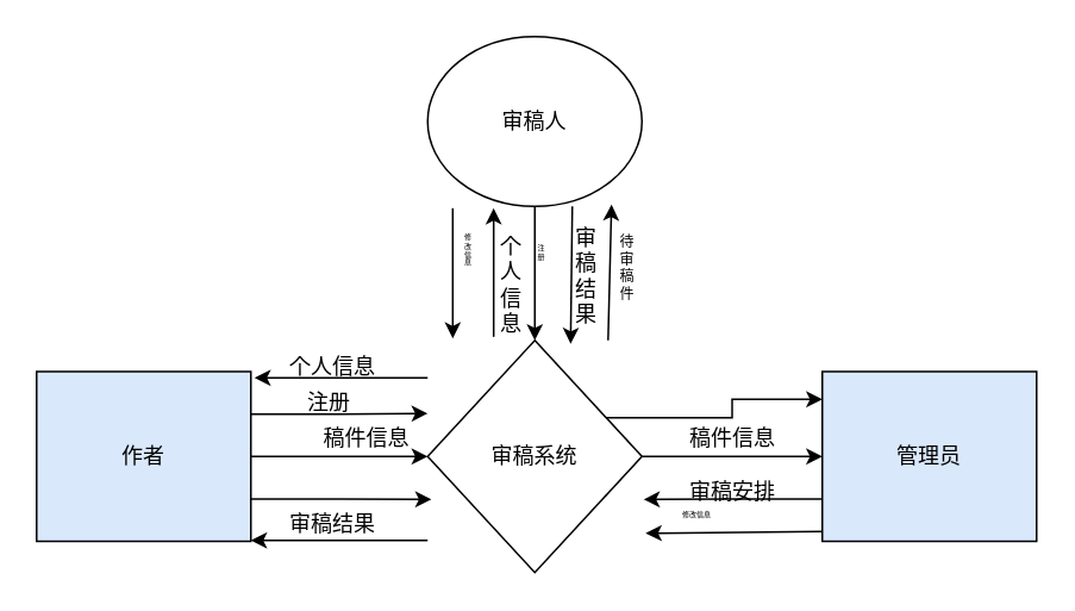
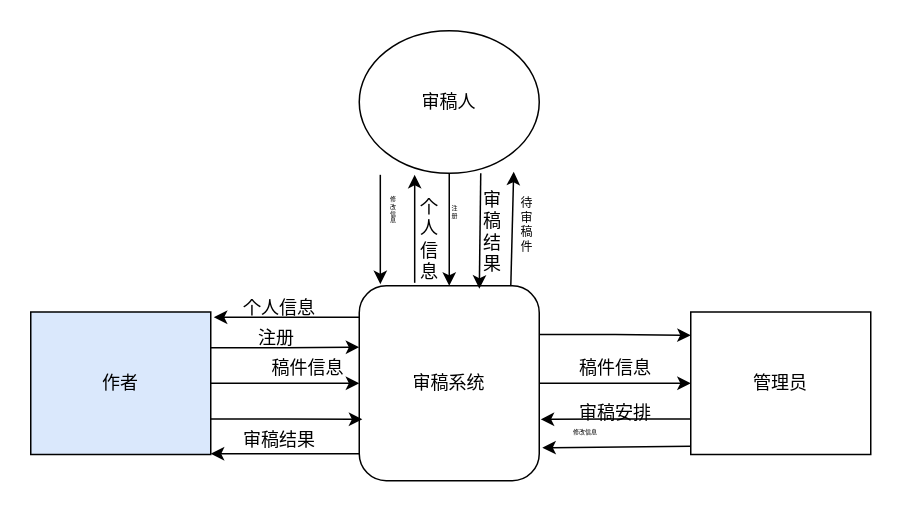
  <mxCell id="0" />
  <mxCell id="1" parent="0" />
  <mxCell id="2" style="edgeStyle=orthogonalEdgeStyle;rounded=0;orthogonalLoop=1;jettySize=auto;html=1;exitX=1;exitY=0.25;exitDx=0;exitDy=0;entryX=0;entryY=0.163;entryDx=0;entryDy=0;entryPerimeter=0;" parent="1" source="4" target="10" edge="1"><mxGeometry relative="1" as="geometry" /></mxCell>
  <mxCell id="3" style="edgeStyle=orthogonalEdgeStyle;rounded=0;orthogonalLoop=1;jettySize=auto;html=1;exitX=1;exitY=0.5;exitDx=0;exitDy=0;entryX=0;entryY=0.5;entryDx=0;entryDy=0;" parent="1" source="4" target="10" edge="1"><mxGeometry relative="1" as="geometry" /></mxCell>
- <mxCell id="4" value="审稿系统" style="rhombus;whiteSpace=wrap;html=1;" parent="1" vertex="1"><mxGeometry x="239" y="190" width="120" height="130" as="geometry" /></mxCell>
+ <mxCell id="4" value="审稿系统" style="rounded=1;whiteSpace=wrap;html=1;" parent="1" vertex="1"><mxGeometry x="239" y="190" width="120" height="130" as="geometry" /></mxCell>
  <mxCell id="5" style="edgeStyle=orthogonalEdgeStyle;rounded=0;orthogonalLoop=1;jettySize=auto;html=1;exitX=1;exitY=0.25;exitDx=0;exitDy=0;entryX=0;entryY=0.315;entryDx=0;entryDy=0;entryPerimeter=0;" parent="1" source="8" target="4" edge="1"><mxGeometry relative="1" as="geometry" /></mxCell>
  <mxCell id="6" style="edgeStyle=orthogonalEdgeStyle;rounded=0;orthogonalLoop=1;jettySize=auto;html=1;exitX=1;exitY=0.5;exitDx=0;exitDy=0;entryX=0;entryY=0.5;entryDx=0;entryDy=0;" parent="1" source="8" target="4" edge="1"><mxGeometry relative="1" as="geometry" /></mxCell>
  <mxCell id="7" style="edgeStyle=orthogonalEdgeStyle;rounded=0;orthogonalLoop=1;jettySize=auto;html=1;exitX=1;exitY=0.75;exitDx=0;exitDy=0;entryX=0.017;entryY=0.685;entryDx=0;entryDy=0;entryPerimeter=0;" parent="1" source="8" target="4" edge="1"><mxGeometry relative="1" as="geometry" /></mxCell>
  <mxCell id="8" value="作者" style="rounded=0;whiteSpace=wrap;html=1;fillColor=#dae8fc;" parent="1" vertex="1"><mxGeometry x="20" y="207.5" width="120" height="95" as="geometry" /></mxCell>
  <mxCell id="9" style="edgeStyle=orthogonalEdgeStyle;rounded=0;orthogonalLoop=1;jettySize=auto;html=1;exitX=0;exitY=0.75;exitDx=0;exitDy=0;entryX=1.008;entryY=0.685;entryDx=0;entryDy=0;entryPerimeter=0;" parent="1" source="10" target="4" edge="1"><mxGeometry relative="1" as="geometry" /></mxCell>
- <mxCell id="10" value="管理员" style="rounded=0;whiteSpace=wrap;html=1;fillColor=#dae8fc;" parent="1" vertex="1"><mxGeometry x="460" y="207.5" width="120" height="95" as="geometry" /></mxCell>
+ <mxCell id="10" value="管理员" style="rounded=0;whiteSpace=wrap;html=1;" parent="1" vertex="1"><mxGeometry x="460" y="207.5" width="120" height="95" as="geometry" /></mxCell>
  <mxCell id="11" value="审稿人" style="ellipse;whiteSpace=wrap;html=1;" parent="1" vertex="1"><mxGeometry x="239" width="120" height="95" as="geometry" y="20" /></mxCell>
  <mxCell id="12" value="注册" style="text;html=1;resizable=0;points=[];autosize=1;align=left;verticalAlign=top;spacingTop=-4;" parent="1" vertex="1"><mxGeometry x="169.5" y="215" width="40" height="20" as="geometry" /></mxCell>
  <mxCell id="13" value="稿件信息" style="text;html=1;resizable=0;points=[];autosize=1;align=left;verticalAlign=top;spacingTop=-4;" parent="1" vertex="1"><mxGeometry x="179" y="235" width="60" height="20" as="geometry" /></mxCell>
  <mxCell id="14" value="审稿结果" style="text;html=1;resizable=0;points=[];autosize=1;align=left;verticalAlign=top;spacingTop=-4;" parent="1" vertex="1"><mxGeometry x="159.5" y="282.5" width="60" height="20" as="geometry" /></mxCell>
  <mxCell id="15" value="审&lt;br&gt;稿&lt;br&gt;结&lt;br&gt;果" style="text;html=1;resizable=0;points=[];autosize=1;align=left;verticalAlign=top;spacingTop=-4;" parent="1" vertex="1"><mxGeometry x="320" y="122.5" width="30" height="60" as="geometry" /></mxCell>
  <mxCell id="16" value="&lt;font style=&quot;font-size: 8px&quot;&gt;待&lt;br&gt;审&lt;br&gt;稿&lt;br&gt;件&lt;br&gt;&lt;/font&gt;" style="text;html=1;resizable=0;points=[];autosize=1;align=left;verticalAlign=top;spacingTop=-4;fontSize=4;" parent="1" vertex="1"><mxGeometry x="345" y="128" width="30" height="20" as="geometry" /></mxCell>
  <mxCell id="17" value="稿件信息" style="text;html=1;resizable=0;points=[];autosize=1;align=left;verticalAlign=top;spacingTop=-4;" parent="1" vertex="1"><mxGeometry x="384" y="235" width="60" height="20" as="geometry" /></mxCell>
  <mxCell id="18" value="审稿安排" style="text;html=1;resizable=0;points=[];autosize=1;align=left;verticalAlign=top;spacingTop=-4;" parent="1" vertex="1"><mxGeometry x="384" y="265" width="60" height="20" as="geometry" /></mxCell>
  <mxCell id="19" value="个人信息" style="text;html=1;resizable=0;points=[];autosize=1;align=left;verticalAlign=top;spacingTop=-4;" parent="1" vertex="1"><mxGeometry x="159.5" y="195" width="60" height="20" as="geometry" /></mxCell>
  <mxCell id="20" value="个&lt;br&gt;人&lt;br&gt;信&lt;br&gt;息" style="text;html=1;resizable=0;points=[];autosize=1;align=left;verticalAlign=top;spacingTop=-4;" parent="1" vertex="1"><mxGeometry x="278" y="128" width="30" height="60" as="geometry" /></mxCell>
  <mxCell id="21" value="注&lt;br&gt;册&lt;br&gt;" style="text;html=1;resizable=0;points=[];autosize=1;align=left;verticalAlign=top;spacingTop=-4;fontSize=4;" parent="1" vertex="1"><mxGeometry x="299" y="134" width="30" height="10" as="geometry" /></mxCell>
  <mxCell id="22" value="" style="endArrow=classic;html=1;fontSize=4;exitX=0.842;exitY=0;exitDx=0;exitDy=0;exitPerimeter=0;entryX=0.858;entryY=0.989;entryDx=0;entryDy=0;entryPerimeter=0;" parent="1" source="4" target="11" edge="1"><mxGeometry width="50" height="50" relative="1" as="geometry"><mxPoint x="410" y="130" as="sourcePoint" /><mxPoint x="460" y="80" as="targetPoint" /></mxGeometry></mxCell>
  <mxCell id="23" value="" style="endArrow=classic;html=1;fontSize=4;exitX=0.675;exitY=1;exitDx=0;exitDy=0;exitPerimeter=0;entryX=0.667;entryY=0.015;entryDx=0;entryDy=0;entryPerimeter=0;" parent="1" source="11" target="4" edge="1"><mxGeometry width="50" height="50" relative="1" as="geometry"><mxPoint x="470" y="120" as="sourcePoint" /><mxPoint x="520" y="70" as="targetPoint" /></mxGeometry></mxCell>
  <mxCell id="24" value="" style="endArrow=classic;html=1;fontSize=4;exitX=0.5;exitY=1;exitDx=0;exitDy=0;entryX=0.5;entryY=0;entryDx=0;entryDy=0;" parent="1" source="11" target="4" edge="1"><mxGeometry width="50" height="50" relative="1" as="geometry"><mxPoint x="460" y="110" as="sourcePoint" /><mxPoint x="510" y="60" as="targetPoint" /></mxGeometry></mxCell>
  <mxCell id="25" value="" style="endArrow=classic;html=1;fontSize=4;exitX=0.308;exitY=-0.015;exitDx=0;exitDy=0;entryX=0.308;entryY=1.011;entryDx=0;entryDy=0;exitPerimeter=0;entryPerimeter=0;" parent="1" source="4" target="11" edge="1"><mxGeometry width="50" height="50" relative="1" as="geometry"><mxPoint x="150" y="140" as="sourcePoint" /><mxPoint x="200" y="90" as="targetPoint" /></mxGeometry></mxCell>
  <mxCell id="26" value="修&lt;br&gt;改&lt;br&gt;信&lt;br&gt;息&lt;br&gt;" style="text;html=1;resizable=0;points=[];autosize=1;align=left;verticalAlign=top;spacingTop=-4;fontSize=4;" parent="1" vertex="1"><mxGeometry x="258" y="128" width="30" height="20" as="geometry" /></mxCell>
  <mxCell id="27" value="" style="endArrow=classic;html=1;fontSize=4;exitX=0.117;exitY=1.011;exitDx=0;exitDy=0;exitPerimeter=0;entryX=0.117;entryY=-0.008;entryDx=0;entryDy=0;entryPerimeter=0;" parent="1" source="11" target="4" edge="1"><mxGeometry width="50" height="50" relative="1" as="geometry"><mxPoint x="140" y="110" as="sourcePoint" /><mxPoint x="190" y="60" as="targetPoint" /></mxGeometry></mxCell>
  <mxCell id="28" value="" style="endArrow=classic;html=1;fontSize=4;exitX=0;exitY=0.942;exitDx=0;exitDy=0;exitPerimeter=0;entryX=1.017;entryY=0.831;entryDx=0;entryDy=0;entryPerimeter=0;" parent="1" source="10" target="4" edge="1"><mxGeometry width="50" height="50" relative="1" as="geometry"><mxPoint x="410" y="380" as="sourcePoint" /><mxPoint x="460" y="330" as="targetPoint" /></mxGeometry></mxCell>
  <mxCell id="29" value="修改信息" style="text;html=1;resizable=0;points=[];autosize=1;align=left;verticalAlign=top;spacingTop=-4;fontSize=4;" parent="1" vertex="1"><mxGeometry x="379.5" y="283" width="60" height="10" as="geometry" /></mxCell>
  <mxCell id="30" value="" style="endArrow=classic;html=1;fontSize=4;exitX=0;exitY=0.862;exitDx=0;exitDy=0;exitPerimeter=0;entryX=1;entryY=0.995;entryDx=0;entryDy=0;entryPerimeter=0;" parent="1" source="4" target="8" edge="1"><mxGeometry width="50" height="50" relative="1" as="geometry"><mxPoint x="20" y="390" as="sourcePoint" /><mxPoint x="146" y="302" as="targetPoint" /></mxGeometry></mxCell>
  <mxCell id="31" value="" style="endArrow=classic;html=1;fontSize=4;exitX=0;exitY=0.162;exitDx=0;exitDy=0;exitPerimeter=0;entryX=1.017;entryY=0.037;entryDx=0;entryDy=0;entryPerimeter=0;" edge="1" parent="1" source="4" target="8"><mxGeometry width="50" height="50" relative="1" as="geometry"><mxPoint x="120" y="150" as="sourcePoint" /><mxPoint x="150" y="214" as="targetPoint" /></mxGeometry></mxCell>
